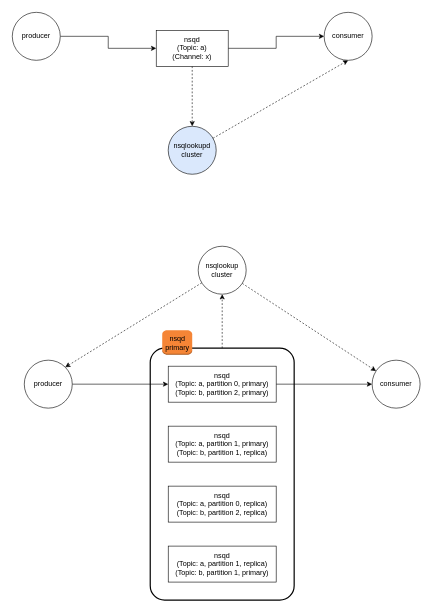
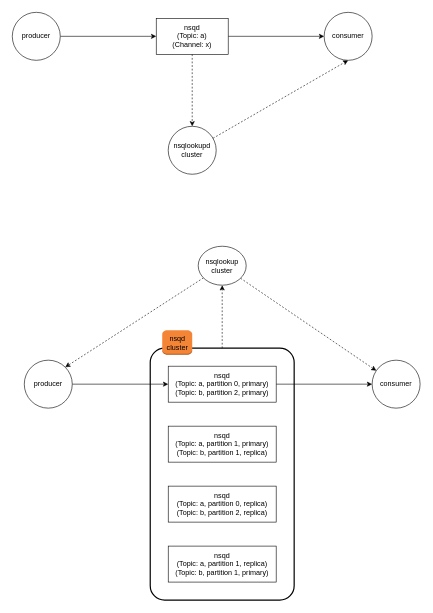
  <mxCell id="0" />
  <mxCell id="1" parent="0" />
  <mxCell id="2" style="edgeStyle=none;rounded=0;orthogonalLoop=1;jettySize=auto;html=1;dashed=1;" edge="1" parent="1" source="3" target="23"><mxGeometry relative="1" as="geometry" /></mxCell>
  <mxCell id="3" value="" style="rounded=1;arcSize=10;dashed=0;fillColor=none;gradientColor=none;strokeWidth=2;" vertex="1" parent="1"><mxGeometry x="250" y="580" width="240" height="420" as="geometry" /></mxCell>
  <mxCell id="4" style="edgeStyle=orthogonalEdgeStyle;rounded=0;orthogonalLoop=1;jettySize=auto;html=1;entryX=0;entryY=0.5;entryDx=0;entryDy=0;" edge="1" parent="1" source="5" target="8"><mxGeometry relative="1" as="geometry" /></mxCell>
  <mxCell id="5" value="producer" style="ellipse;whiteSpace=wrap;html=1;aspect=fixed;" vertex="1" parent="1"><mxGeometry x="20" y="20" width="80" height="80" as="geometry" /></mxCell>
  <mxCell id="6" style="edgeStyle=orthogonalEdgeStyle;rounded=0;orthogonalLoop=1;jettySize=auto;html=1;entryX=0.5;entryY=0;entryDx=0;entryDy=0;dashed=1;" edge="1" parent="1" source="8" target="10"><mxGeometry relative="1" as="geometry" /></mxCell>
  <mxCell id="7" style="edgeStyle=orthogonalEdgeStyle;rounded=0;orthogonalLoop=1;jettySize=auto;html=1;entryX=0;entryY=0.5;entryDx=0;entryDy=0;" edge="1" parent="1" source="8" target="11"><mxGeometry relative="1" as="geometry" /></mxCell>
- <mxCell id="8" value="nsqd&lt;br&gt;(Topic: a)&lt;br&gt;(Channel: x)" style="rounded=0;whiteSpace=wrap;html=1;" vertex="1" parent="1"><mxGeometry x="260" y="50" width="120" height="60" as="geometry" /></mxCell>
+ <mxCell id="8" value="nsqd&lt;br&gt;(Topic: a)&lt;br&gt;(Channel: x)" style="rounded=0;whiteSpace=wrap;html=1;" vertex="1" parent="1"><mxGeometry x="260" y="30" width="120" height="60" as="geometry" /></mxCell>
  <mxCell id="9" style="rounded=0;orthogonalLoop=1;jettySize=auto;html=1;entryX=0.5;entryY=1;entryDx=0;entryDy=0;dashed=1;" edge="1" parent="1" source="10" target="11"><mxGeometry relative="1" as="geometry" /></mxCell>
- <mxCell id="10" value="nsqlookupd&lt;br&gt;cluster" style="ellipse;whiteSpace=wrap;html=1;aspect=fixed;fillColor=#dae8fc;" vertex="1" parent="1"><mxGeometry x="280" y="210" width="80" height="80" as="geometry" /></mxCell>
+ <mxCell id="10" value="nsqlookupd&lt;br&gt;cluster" style="ellipse;whiteSpace=wrap;html=1;aspect=fixed;" vertex="1" parent="1"><mxGeometry x="280" y="210" width="80" height="80" as="geometry" /></mxCell>
  <mxCell id="11" value="consumer" style="ellipse;whiteSpace=wrap;html=1;aspect=fixed;" vertex="1" parent="1"><mxGeometry x="540" y="20" width="80" height="80" as="geometry" /></mxCell>
  <mxCell id="12" style="edgeStyle=none;rounded=0;orthogonalLoop=1;jettySize=auto;html=1;entryX=0;entryY=0.5;entryDx=0;entryDy=0;" edge="1" parent="1" source="13" target="15"><mxGeometry relative="1" as="geometry" /></mxCell>
  <mxCell id="13" value="producer" style="ellipse;whiteSpace=wrap;html=1;aspect=fixed;" vertex="1" parent="1"><mxGeometry x="40" y="600" width="80" height="80" as="geometry" /></mxCell>
  <mxCell id="14" style="edgeStyle=none;rounded=0;orthogonalLoop=1;jettySize=auto;html=1;" edge="1" parent="1" source="15" target="16"><mxGeometry relative="1" as="geometry" /></mxCell>
  <mxCell id="15" value="nsqd&lt;br&gt;(Topic: a, partition 0, primary)&lt;br&gt;(Topic: b, partition 2, primary)" style="rounded=0;whiteSpace=wrap;html=1;" vertex="1" parent="1"><mxGeometry x="280" y="610" width="180" height="60" as="geometry" /></mxCell>
  <mxCell id="16" value="consumer" style="ellipse;whiteSpace=wrap;html=1;aspect=fixed;" vertex="1" parent="1"><mxGeometry x="620" y="600" width="80" height="80" as="geometry" /></mxCell>
  <mxCell id="17" value="nsqd&lt;br&gt;(Topic: a, partition 1, primary)&lt;br&gt;(Topic: b, partition 1, replica)" style="rounded=0;whiteSpace=wrap;html=1;" vertex="1" parent="1"><mxGeometry x="280" y="710" width="180" height="60" as="geometry" /></mxCell>
  <mxCell id="18" value="nsqd&lt;br&gt;(Topic: a, partition 1, replica)&lt;br&gt;(Topic: b, partition 1, primary)" style="rounded=0;whiteSpace=wrap;html=1;" vertex="1" parent="1"><mxGeometry x="280" y="910" width="180" height="60" as="geometry" /></mxCell>
  <mxCell id="19" value="nsqd&lt;br&gt;(Topic: a, partition 0, replica)&lt;br&gt;(Topic: b, partition 2, replica)" style="rounded=0;whiteSpace=wrap;html=1;" vertex="1" parent="1"><mxGeometry x="280" y="810" width="180" height="60" as="geometry" /></mxCell>
- <mxCell id="20" value="nsqd&lt;br&gt;primary" style="dashed=0;html=1;shape=mxgraph.aws3.instance;fillColor=#F58536;gradientColor=none;dashed=0;" vertex="1" parent="1"><mxGeometry x="270" y="550" width="50" height="41" as="geometry" /></mxCell>
+ <mxCell id="20" value="nsqd&lt;br&gt;cluster" style="dashed=0;html=1;shape=mxgraph.aws3.instance;fillColor=#F58536;gradientColor=none;dashed=0;" vertex="1" parent="1"><mxGeometry x="270" y="550" width="50" height="41" as="geometry" /></mxCell>
  <mxCell id="21" style="edgeStyle=none;rounded=0;orthogonalLoop=1;jettySize=auto;html=1;entryX=1;entryY=0;entryDx=0;entryDy=0;dashed=1;" edge="1" parent="1" source="23" target="13"><mxGeometry relative="1" as="geometry" /></mxCell>
  <mxCell id="22" style="edgeStyle=none;rounded=0;orthogonalLoop=1;jettySize=auto;html=1;dashed=1;" edge="1" parent="1" source="23" target="16"><mxGeometry relative="1" as="geometry" /></mxCell>
- <mxCell id="23" value="nsqlookup&lt;br&gt;cluster" style="ellipse;whiteSpace=wrap;html=1;aspect=fixed;" vertex="1" parent="1"><mxGeometry x="330" y="410" width="80" height="80" as="geometry" /></mxCell>
+ <mxCell id="23" value="nsqlookup&lt;br&gt;cluster" style="ellipse;whiteSpace=wrap;html=1;aspect=fixed;" vertex="1" parent="1"><mxGeometry x="330" y="410" width="80" height="65" as="geometry" /></mxCell>
